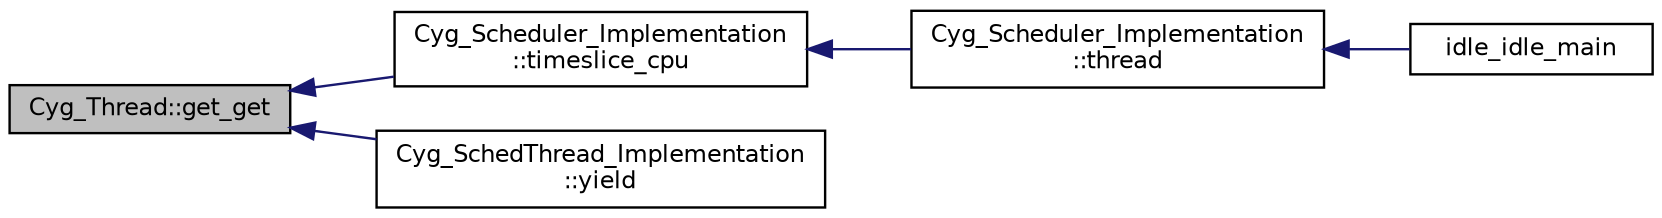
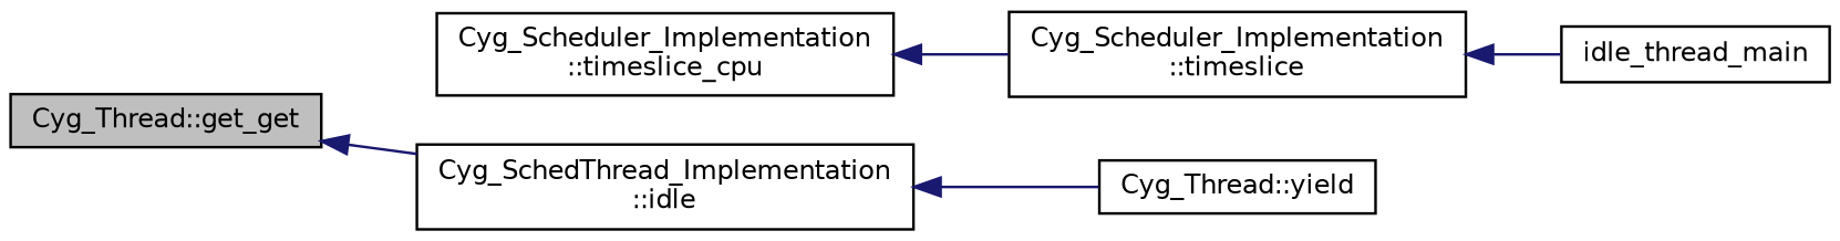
  digraph {
    rankdir=LR
    node [color=black fillcolor=white fontname=Helvetica fontsize=10 shape=record style=filled]
    edge [color=midnightblue dir=back fontname=Helvetica fontsize=10 labelfontname=Helvetica labelfontsize=10 style=solid]
    n1 [fillcolor=grey75 fontcolor=black height=0.2 label="Cyg_Thread::get_get" width=0.4]
    n2 [height=0.2 label="Cyg_Scheduler_Implementation\l::timeslice_cpu" width=0.4]
-   n3 [height=0.2 label="Cyg_SchedThread_Implementation\l::yield" width=0.4]
-   n4 [height=0.2 label="Cyg_Scheduler_Implementation\l::thread" width=0.4]
-   n6 [height=0.2 label=idle_idle_main width=0.4]
-   n1 -> n2
+   n3 [height=0.2 label="Cyg_SchedThread_Implementation\l::idle" width=0.4]
+   n4 [height=0.2 label="Cyg_Scheduler_Implementation\l::timeslice" width=0.4]
+   n5 [height=0.2 label="Cyg_Thread::yield" width=0.4]
+   n6 [height=0.2 label=idle_thread_main width=0.4]
    n1 -> n3
    n2 -> n4
+   n3 -> n5
    n4 -> n6
  }
